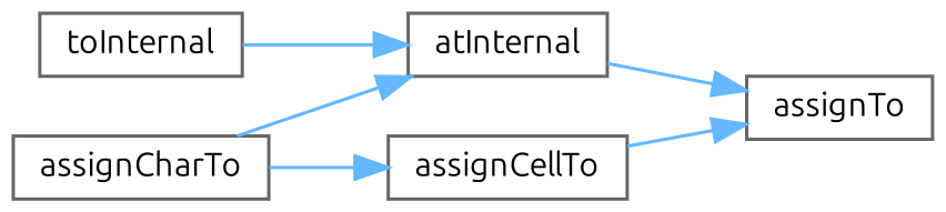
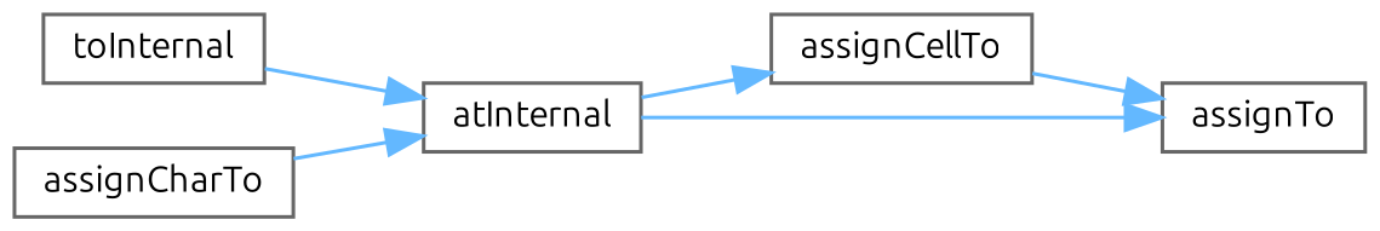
  digraph {
    fontname=Ubuntu
    rankdir=LR
    node [color=grey40 fillcolor=white fontname=Ubuntu fontsize=10 shape=box style=filled]
    edge [color=steelblue1 fontname=Ubuntu fontsize=10 labelfontname=Helvetica labelfontsize=10 style=solid]
    n1 [height=0.2 label=toInternal width=0.4]
    n2 [height=0.2 label=atInternal width=0.4]
    n3 [height=0.2 label=assignCellTo width=0.4]
    n4 [height=0.2 label=assignTo width=0.4]
    n5 [height=0.2 label=assignCharTo width=0.4]
    n1 -> n2
-   n5 -> n3
+   n2 -> n3
    n2 -> n4
    n3 -> n4
    n5 -> n2
  }
